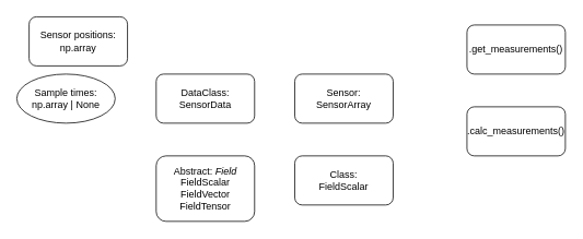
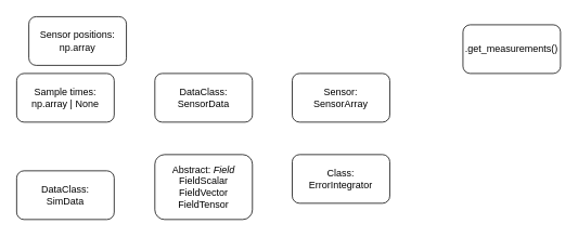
  <mxCell id="0" />
  <mxCell id="1" parent="0" />
  <mxCell id="2" value="Sensor positions:&lt;div&gt;np.array&lt;/div&gt;" style="rounded=1;whiteSpace=wrap;html=1;" vertex="1" parent="1"><mxGeometry x="35" y="20" width="120" height="60" as="geometry" /></mxCell>
- <mxCell id="3" value="Sample times:&lt;div&gt;np.array | None&lt;/div&gt;" style="ellipse;whiteSpace=wrap;html=1;" vertex="1" parent="1"><mxGeometry x="20" y="90" width="120" height="60" as="geometry" /></mxCell>
+ <mxCell id="3" value="Sample times:&lt;div&gt;np.array | None&lt;/div&gt;" style="rounded=1;whiteSpace=wrap;html=1;" vertex="1" parent="1"><mxGeometry x="20" y="90" width="120" height="60" as="geometry" /></mxCell>
  <mxCell id="4" value="Abstract: &lt;i&gt;Field&lt;/i&gt;&lt;div&gt;FieldScalar&lt;/div&gt;&lt;div&gt;FieldVector&lt;/div&gt;&lt;div&gt;FieldTensor&lt;/div&gt;" style="rounded=1;whiteSpace=wrap;html=1;" vertex="1" parent="1"><mxGeometry x="190" y="190" width="120" height="80" as="geometry" /></mxCell>
  <mxCell id="5" value="Sensor:&lt;div&gt;SensorArray&lt;/div&gt;" style="rounded=1;whiteSpace=wrap;html=1;" vertex="1" parent="1"><mxGeometry x="359" y="90" width="120" height="60" as="geometry" /></mxCell>
- <mxCell id="6" value="Class:&lt;div&gt;FieldScalar&lt;/div&gt;" style="rounded=1;whiteSpace=wrap;html=1;" vertex="1" parent="1"><mxGeometry x="359" y="190" width="120" height="60" as="geometry" /></mxCell>
+ <mxCell id="6" value="Class:&lt;div&gt;ErrorIntegrator&lt;/div&gt;" style="rounded=1;whiteSpace=wrap;html=1;" vertex="1" parent="1"><mxGeometry x="359" y="190" width="120" height="60" as="geometry" /></mxCell>
  <mxCell id="7" value=".get_measurements()" style="rounded=1;whiteSpace=wrap;html=1;" vertex="1" parent="1"><mxGeometry x="569" y="30" width="120" height="60" as="geometry" /></mxCell>
- <mxCell id="8" value=".calc_measurements()" style="rounded=1;whiteSpace=wrap;html=1;" vertex="1" parent="1"><mxGeometry x="569" y="130" width="120" height="60" as="geometry" /></mxCell>
  <mxCell id="9" value="DataClass:&lt;div&gt;SensorData&lt;/div&gt;" style="rounded=1;whiteSpace=wrap;html=1;" vertex="1" parent="1"><mxGeometry x="190" y="90" width="120" height="60" as="geometry" /></mxCell>
+ <mxCell id="10" value="&lt;div&gt;DataClass:&lt;/div&gt;SimData" style="rounded=1;whiteSpace=wrap;html=1;" vertex="1" parent="1"><mxGeometry x="20" y="210" width="120" height="60" as="geometry" /></mxCell>
